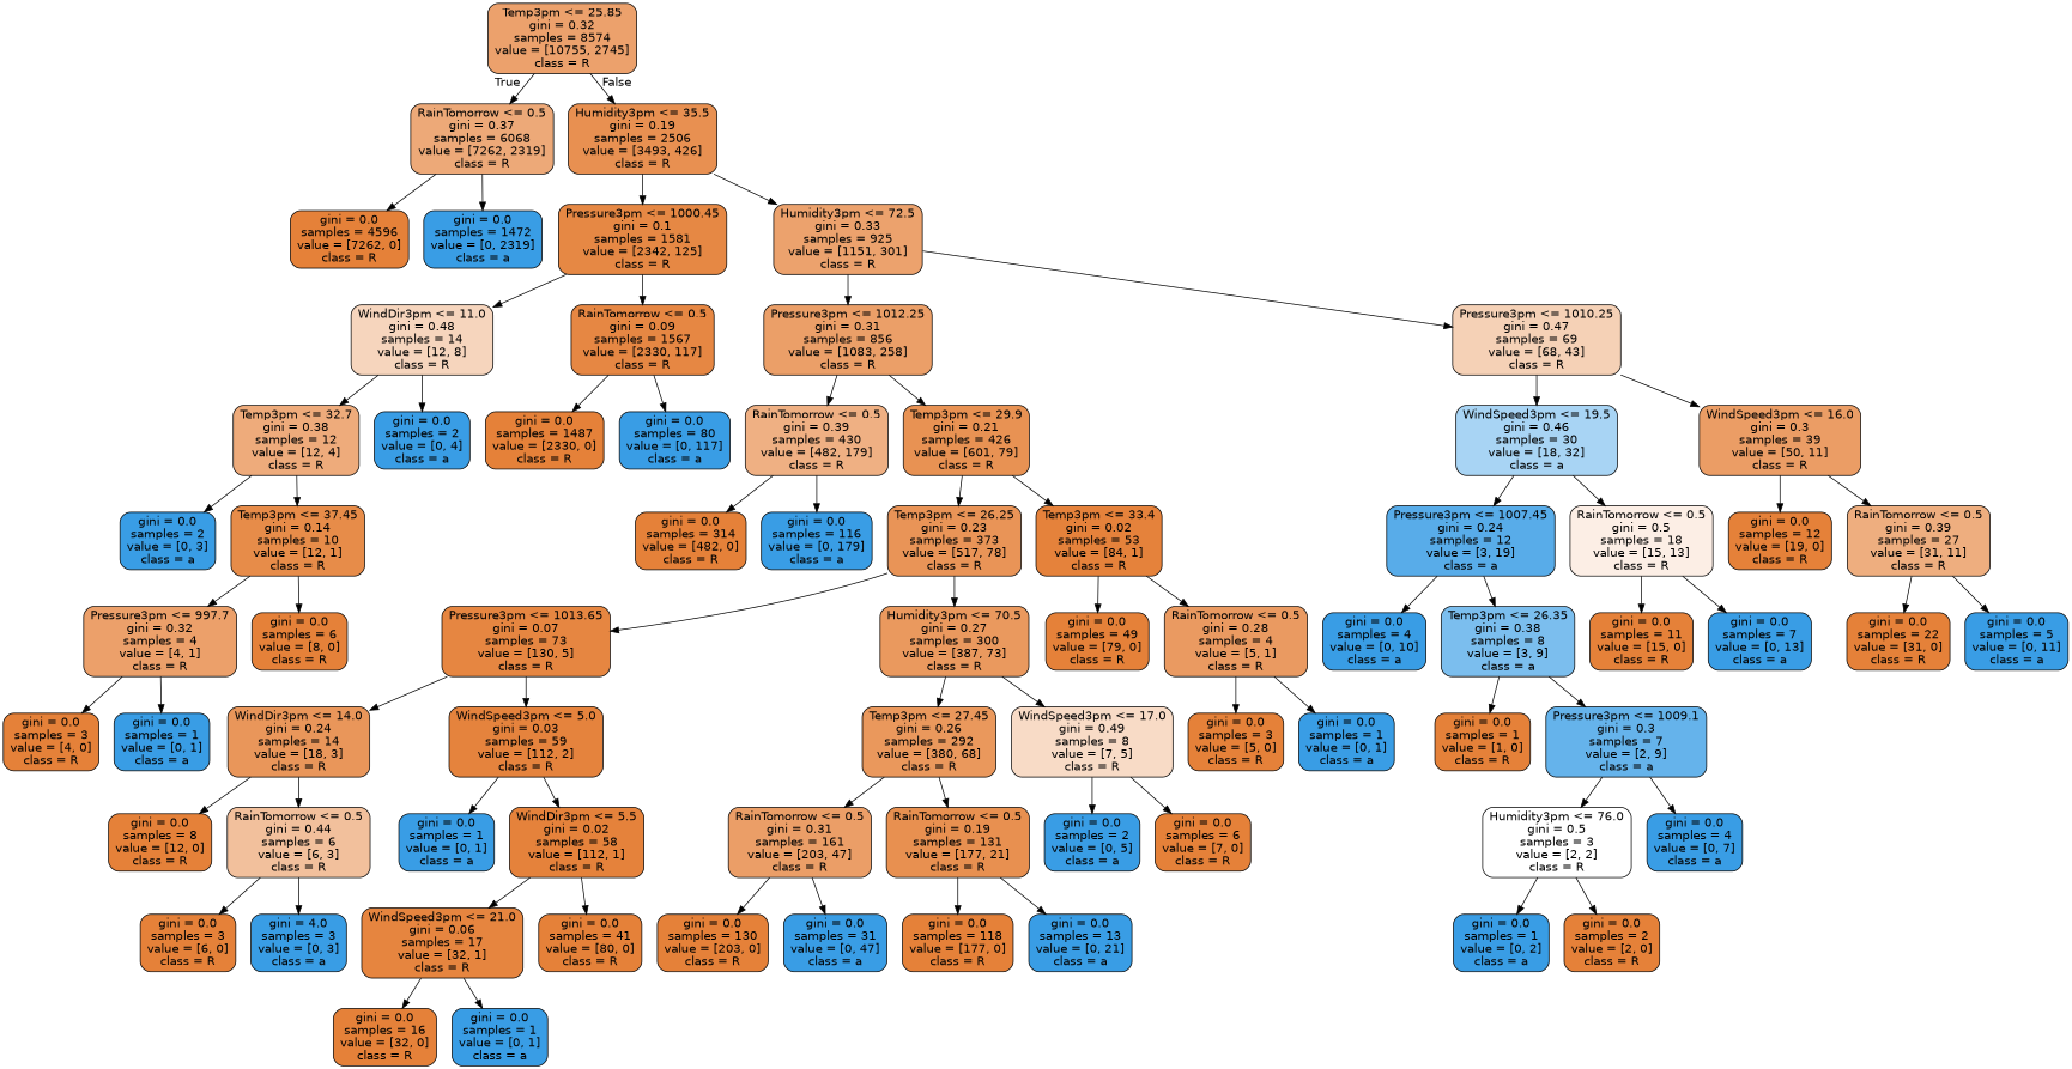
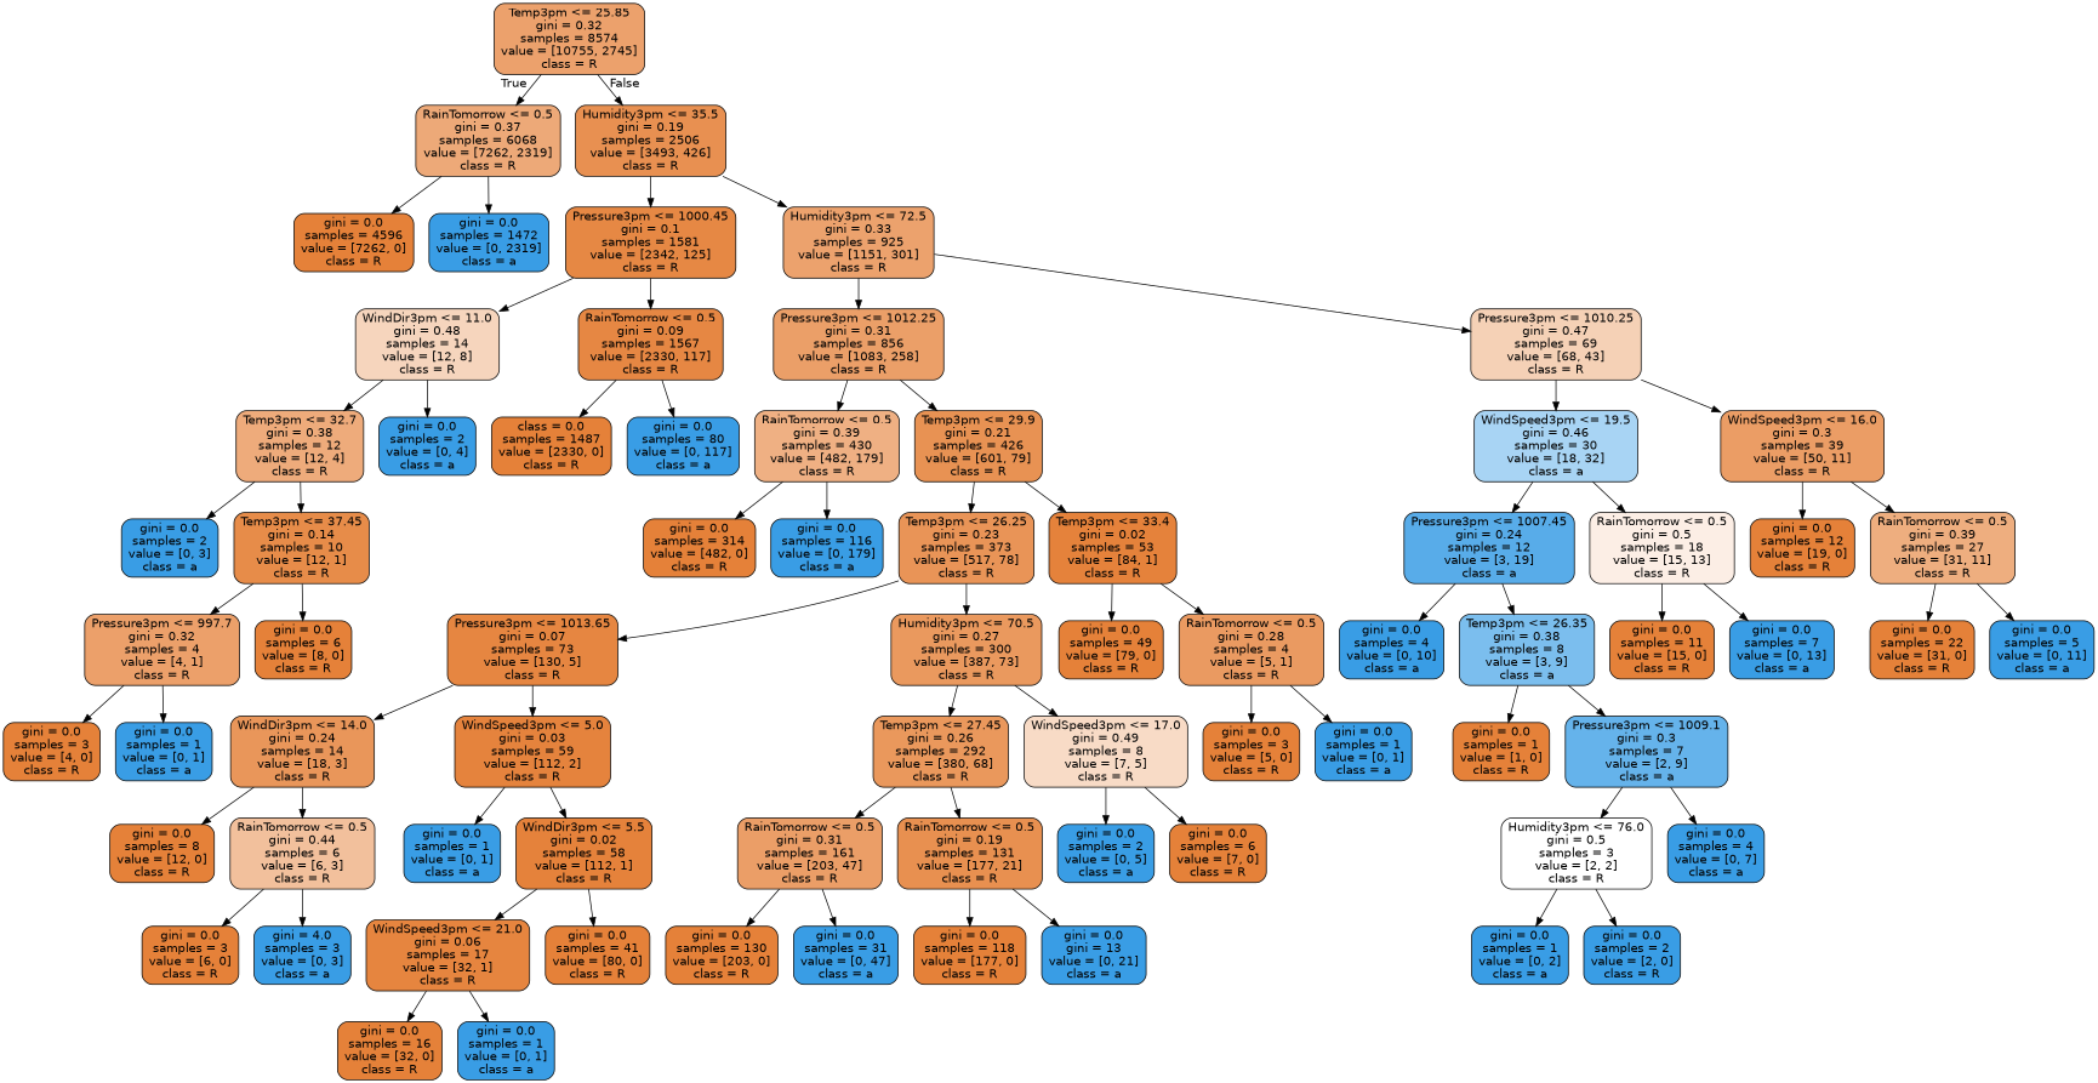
  digraph {
    node [color=black fillcolor="#e58139" fontname=helvetica shape=box style="filled, rounded"]
    edge [fontname=helvetica]
    n1 [fillcolor="#eca16c" label="Temp3pm <= 25.85\ngini = 0.32\nsamples = 8574\nvalue = [10755, 2745]\nclass = R"]
    n2 [fillcolor="#eda978" label="RainTomorrow <= 0.5\ngini = 0.37\nsamples = 6068\nvalue = [7262, 2319]\nclass = R"]
    n3 [fillcolor="#e89051" label="Humidity3pm <= 35.5\ngini = 0.19\nsamples = 2506\nvalue = [3493, 426]\nclass = R"]
    n4 [label="gini = 0.0\nsamples = 4596\nvalue = [7262, 0]\nclass = R"]
    n5 [fillcolor="#399de5" label="gini = 0.0\nsamples = 1472\nvalue = [0, 2319]\nclass = a"]
    n6 [fillcolor="#e68844" label="Pressure3pm <= 1000.45\ngini = 0.1\nsamples = 1581\nvalue = [2342, 125]\nclass = R"]
    n7 [fillcolor="#eca26d" label="Humidity3pm <= 72.5\ngini = 0.33\nsamples = 925\nvalue = [1151, 301]\nclass = R"]
    n8 [fillcolor="#f6d5bd" label="WindDir3pm <= 11.0\ngini = 0.48\nsamples = 14\nvalue = [12, 8]\nclass = R"]
    n9 [fillcolor="#e68743" label="RainTomorrow <= 0.5\ngini = 0.09\nsamples = 1567\nvalue = [2330, 117]\nclass = R"]
    n10 [fillcolor="#eb9f68" label="Pressure3pm <= 1012.25\ngini = 0.31\nsamples = 856\nvalue = [1083, 258]\nclass = R"]
    n11 [fillcolor="#f5d1b6" label="Pressure3pm <= 1010.25\ngini = 0.47\nsamples = 69\nvalue = [68, 43]\nclass = R"]
    n12 [fillcolor="#eeab7b" label="Temp3pm <= 32.7\ngini = 0.38\nsamples = 12\nvalue = [12, 4]\nclass = R"]
    n13 [fillcolor="#399de5" label="gini = 0.0\nsamples = 2\nvalue = [0, 4]\nclass = a"]
-   n14 [label="gini = 0.0\nsamples = 1487\nvalue = [2330, 0]\nclass = R"]
+   n14 [label="class = 0.0\nsamples = 1487\nvalue = [2330, 0]\nclass = R"]
    n15 [fillcolor="#399de5" label="gini = 0.0\nsamples = 80\nvalue = [0, 117]\nclass = a"]
    n16 [fillcolor="#399de5" label="gini = 0.0\nsamples = 2\nvalue = [0, 3]\nclass = a"]
    n17 [fillcolor="#e78c49" label="Temp3pm <= 37.45\ngini = 0.14\nsamples = 10\nvalue = [12, 1]\nclass = R"]
    n18 [fillcolor="#eca06a" label="Pressure3pm <= 997.7\ngini = 0.32\nsamples = 4\nvalue = [4, 1]\nclass = R"]
    n19 [label="gini = 0.0\nsamples = 6\nvalue = [8, 0]\nclass = R"]
    n20 [label="gini = 0.0\nsamples = 3\nvalue = [4, 0]\nclass = R"]
    n21 [fillcolor="#399de5" label="gini = 0.0\nsamples = 1\nvalue = [0, 1]\nclass = a"]
    n22 [fillcolor="#efb083" label="RainTomorrow <= 0.5\ngini = 0.39\nsamples = 430\nvalue = [482, 179]\nclass = R"]
    n23 [fillcolor="#e89253" label="Temp3pm <= 29.9\ngini = 0.21\nsamples = 426\nvalue = [601, 79]\nclass = R"]
    n24 [fillcolor="#a8d4f4" label="WindSpeed3pm <= 19.5\ngini = 0.46\nsamples = 30\nvalue = [18, 32]\nclass = a"]
    n25 [fillcolor="#eb9d65" label="WindSpeed3pm <= 16.0\ngini = 0.3\nsamples = 39\nvalue = [50, 11]\nclass = R"]
    n26 [label="gini = 0.0\nsamples = 314\nvalue = [482, 0]\nclass = R"]
    n27 [fillcolor="#399de5" label="gini = 0.0\nsamples = 116\nvalue = [0, 179]\nclass = a"]
    n28 [fillcolor="#e99457" label="Temp3pm <= 26.25\ngini = 0.23\nsamples = 373\nvalue = [517, 78]\nclass = R"]
    n29 [fillcolor="#e5823b" label="Temp3pm <= 33.4\ngini = 0.02\nsamples = 53\nvalue = [84, 1]\nclass = R"]
    n30 [fillcolor="#e68641" label="Pressure3pm <= 1013.65\ngini = 0.07\nsamples = 73\nvalue = [130, 5]\nclass = R"]
    n31 [fillcolor="#ea995e" label="Humidity3pm <= 70.5\ngini = 0.27\nsamples = 300\nvalue = [387, 73]\nclass = R"]
    n32 [label="gini = 0.0\nsamples = 49\nvalue = [79, 0]\nclass = R"]
    n33 [fillcolor="#ea9a61" label="RainTomorrow <= 0.5\ngini = 0.28\nsamples = 4\nvalue = [5, 1]\nclass = R"]
    n34 [fillcolor="#e9965a" label="WindDir3pm <= 14.0\ngini = 0.24\nsamples = 14\nvalue = [18, 3]\nclass = R"]
    n35 [fillcolor="#e5833d" label="WindSpeed3pm <= 5.0\ngini = 0.03\nsamples = 59\nvalue = [112, 2]\nclass = R"]
    n36 [fillcolor="#ea985c" label="Temp3pm <= 27.45\ngini = 0.26\nsamples = 292\nvalue = [380, 68]\nclass = R"]
    n37 [fillcolor="#f8dbc6" label="WindSpeed3pm <= 17.0\ngini = 0.49\nsamples = 8\nvalue = [7, 5]\nclass = R"]
    n38 [label="gini = 0.0\nsamples = 8\nvalue = [12, 0]\nclass = R"]
    n39 [fillcolor="#f2c09c" label="RainTomorrow <= 0.5\ngini = 0.44\nsamples = 6\nvalue = [6, 3]\nclass = R"]
    n40 [fillcolor="#399de5" label="gini = 0.0\nsamples = 1\nvalue = [0, 1]\nclass = a"]
    n41 [fillcolor="#e5823b" label="WindDir3pm <= 5.5\ngini = 0.02\nsamples = 58\nvalue = [112, 1]\nclass = R"]
    n42 [label="gini = 0.0\nsamples = 3\nvalue = [6, 0]\nclass = R"]
    n43 [fillcolor="#399de5" label="gini = 4.0\nsamples = 3\nvalue = [0, 3]\nclass = a"]
    n44 [fillcolor="#e6853f" label="WindSpeed3pm <= 21.0\ngini = 0.06\nsamples = 17\nvalue = [32, 1]\nclass = R"]
    n45 [label="gini = 0.0\nsamples = 41\nvalue = [80, 0]\nclass = R"]
    n46 [label="gini = 0.0\nsamples = 16\nvalue = [32, 0]\nclass = R"]
    n47 [fillcolor="#399de5" label="gini = 0.0\nsamples = 1\nvalue = [0, 1]\nclass = a"]
    n48 [fillcolor="#eb9e67" label="RainTomorrow <= 0.5\ngini = 0.31\nsamples = 161\nvalue = [203, 47]\nclass = R"]
    n49 [fillcolor="#e89050" label="RainTomorrow <= 0.5\ngini = 0.19\nsamples = 131\nvalue = [177, 21]\nclass = R"]
    n50 [fillcolor="#399de5" label="gini = 0.0\nsamples = 2\nvalue = [0, 5]\nclass = a"]
    n51 [label="gini = 0.0\nsamples = 6\nvalue = [7, 0]\nclass = R"]
    n52 [label="gini = 0.0\nsamples = 130\nvalue = [203, 0]\nclass = R"]
    n53 [fillcolor="#399de5" label="gini = 0.0\nsamples = 31\nvalue = [0, 47]\nclass = a"]
    n54 [label="gini = 0.0\nsamples = 118\nvalue = [177, 0]\nclass = R"]
-   n55 [fillcolor="#399de5" label="gini = 0.0\nsamples = 13\nvalue = [0, 21]\nclass = a"]
+   n55 [fillcolor="#399de5" label="gini = 0.0\ngini = 13\nvalue = [0, 21]\nclass = a"]
    n56 [label="gini = 0.0\nsamples = 3\nvalue = [5, 0]\nclass = R"]
    n57 [fillcolor="#399de5" label="gini = 0.0\nsamples = 1\nvalue = [0, 1]\nclass = a"]
    n58 [fillcolor="#58ace9" label="Pressure3pm <= 1007.45\ngini = 0.24\nsamples = 12\nvalue = [3, 19]\nclass = a"]
    n59 [fillcolor="#fceee5" label="RainTomorrow <= 0.5\ngini = 0.5\nsamples = 18\nvalue = [15, 13]\nclass = R"]
    n60 [label="gini = 0.0\nsamples = 12\nvalue = [19, 0]\nclass = R"]
    n61 [fillcolor="#eeae7f" label="RainTomorrow <= 0.5\ngini = 0.39\nsamples = 27\nvalue = [31, 11]\nclass = R"]
    n62 [fillcolor="#399de5" label="gini = 0.0\nsamples = 4\nvalue = [0, 10]\nclass = a"]
    n63 [fillcolor="#7bbeee" label="Temp3pm <= 26.35\ngini = 0.38\nsamples = 8\nvalue = [3, 9]\nclass = a"]
    n64 [label="gini = 0.0\nsamples = 11\nvalue = [15, 0]\nclass = R"]
    n65 [fillcolor="#399de5" label="gini = 0.0\nsamples = 7\nvalue = [0, 13]\nclass = a"]
    n66 [label="gini = 0.0\nsamples = 1\nvalue = [1, 0]\nclass = R"]
    n67 [fillcolor="#65b3eb" label="Pressure3pm <= 1009.1\ngini = 0.3\nsamples = 7\nvalue = [2, 9]\nclass = a"]
    n68 [fillcolor="#ffffff" label="Humidity3pm <= 76.0\ngini = 0.5\nsamples = 3\nvalue = [2, 2]\nclass = R"]
    n69 [fillcolor="#399de5" label="gini = 0.0\nsamples = 4\nvalue = [0, 7]\nclass = a"]
    n70 [fillcolor="#399de5" label="gini = 0.0\nsamples = 1\nvalue = [0, 2]\nclass = a"]
-   n71 [label="gini = 0.0\nsamples = 2\nvalue = [2, 0]\nclass = R"]
+   n71 [fillcolor="#399de5" label="gini = 0.0\nsamples = 2\nvalue = [2, 0]\nclass = R"]
    n72 [label="gini = 0.0\nsamples = 22\nvalue = [31, 0]\nclass = R"]
    n73 [fillcolor="#399de5" label="gini = 0.0\nsamples = 5\nvalue = [0, 11]\nclass = a"]
    n1 -> n2 [headlabel=True labelangle=45 labeldistance=2.5]
    n1 -> n3 [headlabel=False labelangle=-45 labeldistance=2.5]
    n2 -> n4
    n2 -> n5
    n3 -> n6
    n3 -> n7
    n6 -> n8
    n6 -> n9
    n7 -> n10
    n7 -> n11
    n8 -> n12
    n8 -> n13
    n9 -> n14
    n9 -> n15
    n10 -> n22
    n10 -> n23
    n11 -> n24
    n11 -> n25
    n12 -> n16
    n12 -> n17
    n17 -> n18
    n17 -> n19
    n18 -> n20
    n18 -> n21
    n22 -> n26
    n22 -> n27
    n23 -> n28
    n23 -> n29
    n24 -> n58
    n24 -> n59
    n25 -> n60
    n25 -> n61
    n28 -> n30
    n28 -> n31
    n29 -> n32
    n29 -> n33
    n30 -> n34
    n30 -> n35
    n31 -> n36
    n31 -> n37
    n33 -> n56
    n33 -> n57
    n34 -> n38
    n34 -> n39
    n35 -> n40
    n35 -> n41
    n36 -> n48
    n36 -> n49
    n37 -> n50
    n37 -> n51
    n39 -> n42
    n39 -> n43
    n41 -> n44
    n41 -> n45
    n44 -> n46
    n44 -> n47
    n48 -> n52
    n48 -> n53
    n49 -> n54
    n49 -> n55
    n58 -> n62
    n58 -> n63
    n59 -> n64
    n59 -> n65
    n61 -> n72
    n61 -> n73
    n63 -> n66
    n63 -> n67
    n67 -> n68
    n67 -> n69
    n68 -> n70
    n68 -> n71
  }
